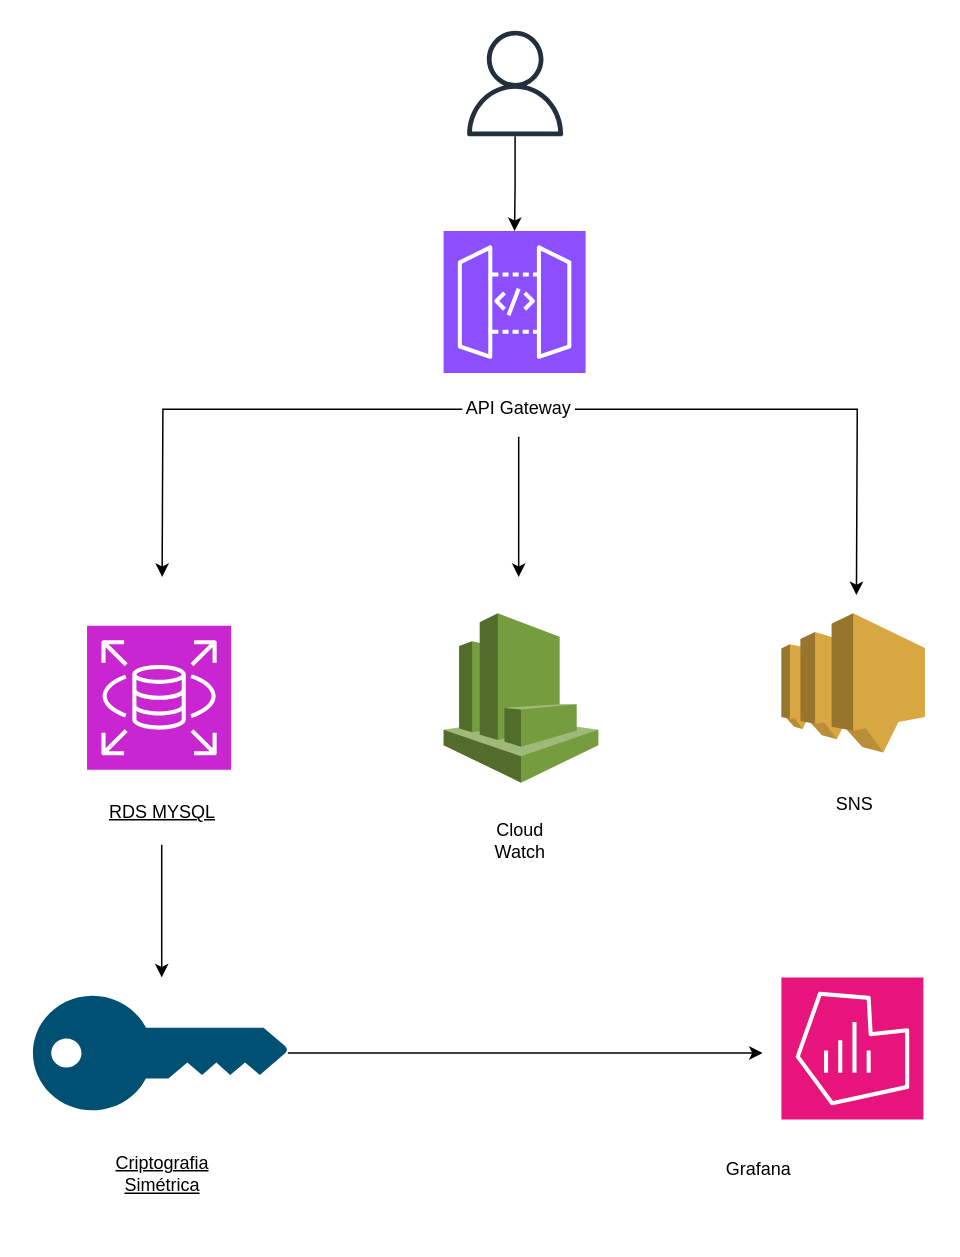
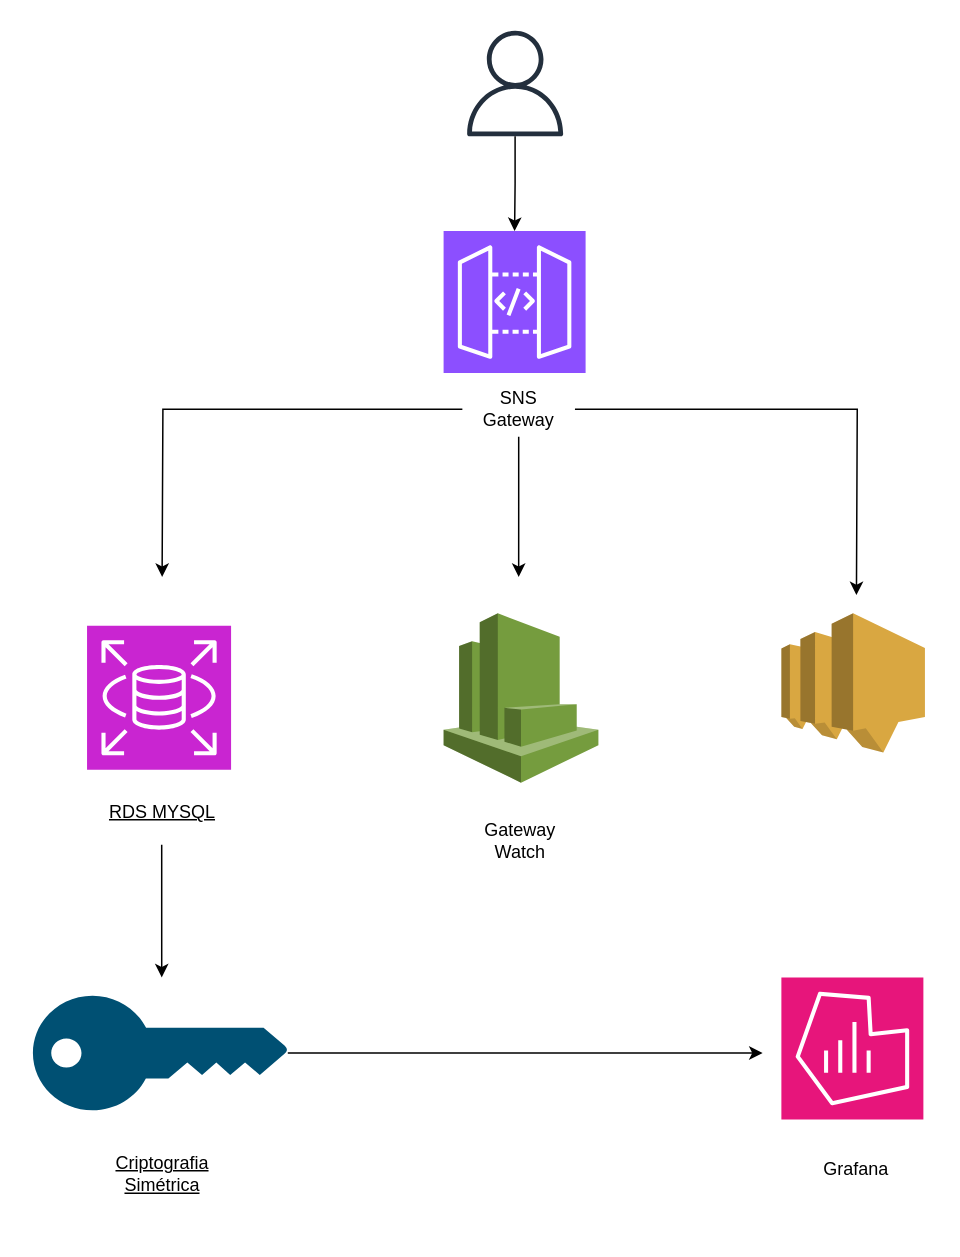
  <mxCell id="0" />
  <mxCell id="1" parent="0" />
  <mxCell id="2" value="" style="group" vertex="1" connectable="0" parent="1"><mxGeometry x="20" y="20" width="598" height="795.17" as="geometry" /></mxCell>
  <mxCell id="3" value="" style="group;flipH=1;" parent="2" vertex="1" connectable="0"><mxGeometry x="275.23" y="133.506" width="97.582" height="137.147" as="geometry" /></mxCell>
  <mxCell id="4" value="" style="sketch=0;points=[[0,0,0],[0.25,0,0],[0.5,0,0],[0.75,0,0],[1,0,0],[0,1,0],[0.25,1,0],[0.5,1,0],[0.75,1,0],[1,1,0],[0,0.25,0],[0,0.5,0],[0,0.75,0],[1,0.25,0],[1,0.5,0],[1,0.75,0]];outlineConnect=0;fontColor=#232F3E;fillColor=#8C4FFF;strokeColor=#ffffff;dashed=0;verticalLabelPosition=bottom;verticalAlign=top;align=center;html=1;fontSize=12;fontStyle=0;aspect=fixed;shape=mxgraph.aws4.resourceIcon;resIcon=mxgraph.aws4.api_gateway;" parent="3" vertex="1"><mxGeometry width="94.668" height="94.668" as="geometry" /></mxCell>
  <mxCell id="5" style="edgeStyle=orthogonalEdgeStyle;rounded=0;orthogonalLoop=1;jettySize=auto;html=1;" parent="3" source="8" edge="1"><mxGeometry relative="1" as="geometry"><mxPoint x="-187.657" y="230.602" as="targetPoint" /></mxGeometry></mxCell>
  <mxCell id="6" style="edgeStyle=orthogonalEdgeStyle;rounded=0;orthogonalLoop=1;jettySize=auto;html=1;" parent="3" source="8" edge="1"><mxGeometry relative="1" as="geometry"><mxPoint x="50.042" y="230.602" as="targetPoint" /></mxGeometry></mxCell>
  <mxCell id="7" style="edgeStyle=orthogonalEdgeStyle;rounded=0;orthogonalLoop=1;jettySize=auto;html=1;" parent="3" source="8" edge="1"><mxGeometry relative="1" as="geometry"><mxPoint x="275.23" y="242.739" as="targetPoint" /></mxGeometry></mxCell>
- <mxCell id="8" value="API Gateway" style="text;html=1;align=center;verticalAlign=middle;whiteSpace=wrap;rounded=0;" parent="3" vertex="1"><mxGeometry x="12.51" y="100.737" width="75.063" height="36.411" as="geometry" /></mxCell>
+ <mxCell id="8" value="SNS Gateway" style="text;html=1;align=center;verticalAlign=middle;whiteSpace=wrap;rounded=0;" parent="3" vertex="1"><mxGeometry x="12.51" y="100.737" width="75.063" height="36.411" as="geometry" /></mxCell>
  <mxCell id="9" value="" style="group" parent="2" vertex="1" connectable="0"><mxGeometry x="275.23" y="388.382" width="103.211" height="169.917" as="geometry" /></mxCell>
  <mxCell id="10" value="" style="outlineConnect=0;dashed=0;verticalLabelPosition=bottom;verticalAlign=top;align=center;html=1;shape=mxgraph.aws3.cloudwatch;fillColor=#759C3E;gradientColor=none;" parent="9" vertex="1"><mxGeometry width="103.211" height="112.874" as="geometry" /></mxCell>
- <mxCell id="11" value="Cloud&lt;br/&gt;Watch" style="text;html=1;align=center;verticalAlign=middle;whiteSpace=wrap;rounded=0;" parent="9" vertex="1"><mxGeometry x="13.762" y="133.506" width="75.063" height="36.411" as="geometry" /></mxCell>
+ <mxCell id="11" value="Gateway&lt;br/&gt;Watch" style="text;html=1;align=center;verticalAlign=middle;whiteSpace=wrap;rounded=0;" parent="9" vertex="1"><mxGeometry x="13.762" y="133.506" width="75.063" height="36.411" as="geometry" /></mxCell>
  <mxCell id="12" value="" style="group" parent="2" vertex="1" connectable="0"><mxGeometry x="500.418" y="388.382" width="95.705" height="145.643" as="geometry" /></mxCell>
  <mxCell id="13" value="" style="outlineConnect=0;dashed=0;verticalLabelPosition=bottom;verticalAlign=top;align=center;html=1;shape=mxgraph.aws3.sns;fillColor=#D9A741;gradientColor=none;" parent="12" vertex="1"><mxGeometry width="95.705" height="92.848" as="geometry" /></mxCell>
- <mxCell id="14" value="&lt;font style=&quot;vertical-align: inherit;&quot;&gt;&lt;font style=&quot;vertical-align: inherit;&quot;&gt;SNS&lt;/font&gt;&lt;/font&gt;" style="text;html=1;align=center;verticalAlign=middle;whiteSpace=wrap;rounded=0;" parent="12" vertex="1"><mxGeometry x="11.259" y="109.232" width="75.063" height="36.411" as="geometry" /></mxCell>
  <mxCell id="15" value="" style="sketch=0;points=[[0,0,0],[0.25,0,0],[0.5,0,0],[0.75,0,0],[1,0,0],[0,1,0],[0.25,1,0],[0.5,1,0],[0.75,1,0],[1,1,0],[0,0.25,0],[0,0.5,0],[0,0.75,0],[1,0.25,0],[1,0.5,0],[1,0.75,0]];points=[[0,0,0],[0.25,0,0],[0.5,0,0],[0.75,0,0],[1,0,0],[0,1,0],[0.25,1,0],[0.5,1,0],[0.75,1,0],[1,1,0],[0,0.25,0],[0,0.5,0],[0,0.75,0],[1,0.25,0],[1,0.5,0],[1,0.75,0]];outlineConnect=0;fontColor=#232F3E;fillColor=#E7157B;strokeColor=#ffffff;dashed=0;verticalLabelPosition=bottom;verticalAlign=top;align=center;html=1;fontSize=12;fontStyle=0;aspect=fixed;shape=mxgraph.aws4.resourceIcon;resIcon=mxgraph.aws4.managed_service_for_grafana;" parent="2" vertex="1"><mxGeometry x="500.418" y="631.121" width="94.668" height="94.668" as="geometry" /></mxCell>
- <mxCell id="16" value="Grafana" style="text;html=1;align=center;verticalAlign=middle;whiteSpace=wrap;rounded=0;" parent="2" vertex="1"><mxGeometry x="447.929" y="740.353" width="75.063" height="36.411" as="geometry" /></mxCell>
+ <mxCell id="16" value="Grafana" style="text;html=1;align=center;verticalAlign=middle;whiteSpace=wrap;rounded=0;" parent="2" vertex="1"><mxGeometry x="512.929" y="740.353" width="75.063" height="36.411" as="geometry" /></mxCell>
  <mxCell id="17" value="" style="group" vertex="1" connectable="0" parent="2"><mxGeometry x="37.531" y="400.519" width="111.481" height="142.111" as="geometry" /></mxCell>
  <mxCell id="18" value="" style="sketch=0;points=[[0,0,0],[0.25,0,0],[0.5,0,0],[0.75,0,0],[1,0,0],[0,1,0],[0.25,1,0],[0.5,1,0],[0.75,1,0],[1,1,0],[0,0.25,0],[0,0.5,0],[0,0.75,0],[1,0.25,0],[1,0.5,0],[1,0.75,0]];outlineConnect=0;fontColor=#232F3E;fillColor=#C925D1;strokeColor=#ffffff;dashed=0;verticalLabelPosition=bottom;verticalAlign=top;align=center;html=1;fontSize=12;fontStyle=0;aspect=fixed;shape=mxgraph.aws4.resourceIcon;resIcon=mxgraph.aws4.rds;" vertex="1" parent="17"><mxGeometry y="-3.872" width="96.015" height="96.015" as="geometry" /></mxCell>
  <mxCell id="19" style="edgeStyle=orthogonalEdgeStyle;rounded=0;orthogonalLoop=1;jettySize=auto;html=1;" edge="1" parent="17" source="20"><mxGeometry relative="1" as="geometry"><mxPoint x="49.779" y="230.602" as="targetPoint" /></mxGeometry></mxCell>
  <mxCell id="20" value="RDS MYSQL" style="text;html=1;align=center;verticalAlign=middle;whiteSpace=wrap;rounded=0;fontStyle=4" vertex="1" parent="17"><mxGeometry y="98.045" width="99.558" height="44.066" as="geometry" /></mxCell>
  <mxCell id="21" value="" style="group" vertex="1" connectable="0" parent="2"><mxGeometry y="643.258" width="175.146" height="151.912" as="geometry" /></mxCell>
  <mxCell id="22" style="edgeStyle=orthogonalEdgeStyle;rounded=0;orthogonalLoop=1;jettySize=auto;html=1;" edge="1" parent="21" source="23"><mxGeometry relative="1" as="geometry"><mxPoint x="487.908" y="38.231" as="targetPoint" /></mxGeometry></mxCell>
  <mxCell id="23" value="" style="points=[[0,0.5,0],[0.24,0,0],[0.5,0.28,0],[0.995,0.475,0],[0.5,0.72,0],[0.24,1,0]];verticalLabelPosition=bottom;sketch=0;html=1;verticalAlign=top;aspect=fixed;align=center;pointerEvents=1;shape=mxgraph.cisco19.key;fillColor=#005073;strokeColor=none;direction=south;container=1;rotation=-90;" vertex="1" parent="21"><mxGeometry x="48.165" y="-46.727" width="76.463" height="169.917" as="geometry" /></mxCell>
  <mxCell id="24" value="Criptografia&lt;br/&gt;Simétrica" style="text;html=1;align=center;verticalAlign=middle;whiteSpace=wrap;rounded=0;fontStyle=4" vertex="1" parent="21"><mxGeometry x="12.776" y="85.267" width="149.594" height="66.645" as="geometry" /></mxCell>
  <mxCell id="25" value="" style="sketch=0;outlineConnect=0;fontColor=#232F3E;gradientColor=none;fillColor=#232F3D;strokeColor=none;dashed=0;verticalLabelPosition=bottom;verticalAlign=top;align=center;html=1;fontSize=12;fontStyle=0;aspect=fixed;pointerEvents=1;shape=mxgraph.aws4.user;" vertex="1" parent="2"><mxGeometry x="287.741" width="70.394" height="70.394" as="geometry" /></mxCell>
  <mxCell id="26" style="edgeStyle=orthogonalEdgeStyle;rounded=0;orthogonalLoop=1;jettySize=auto;html=1;entryX=0.5;entryY=0;entryDx=0;entryDy=0;entryPerimeter=0;" edge="1" parent="2" source="25" target="4"><mxGeometry relative="1" as="geometry" /></mxCell>
